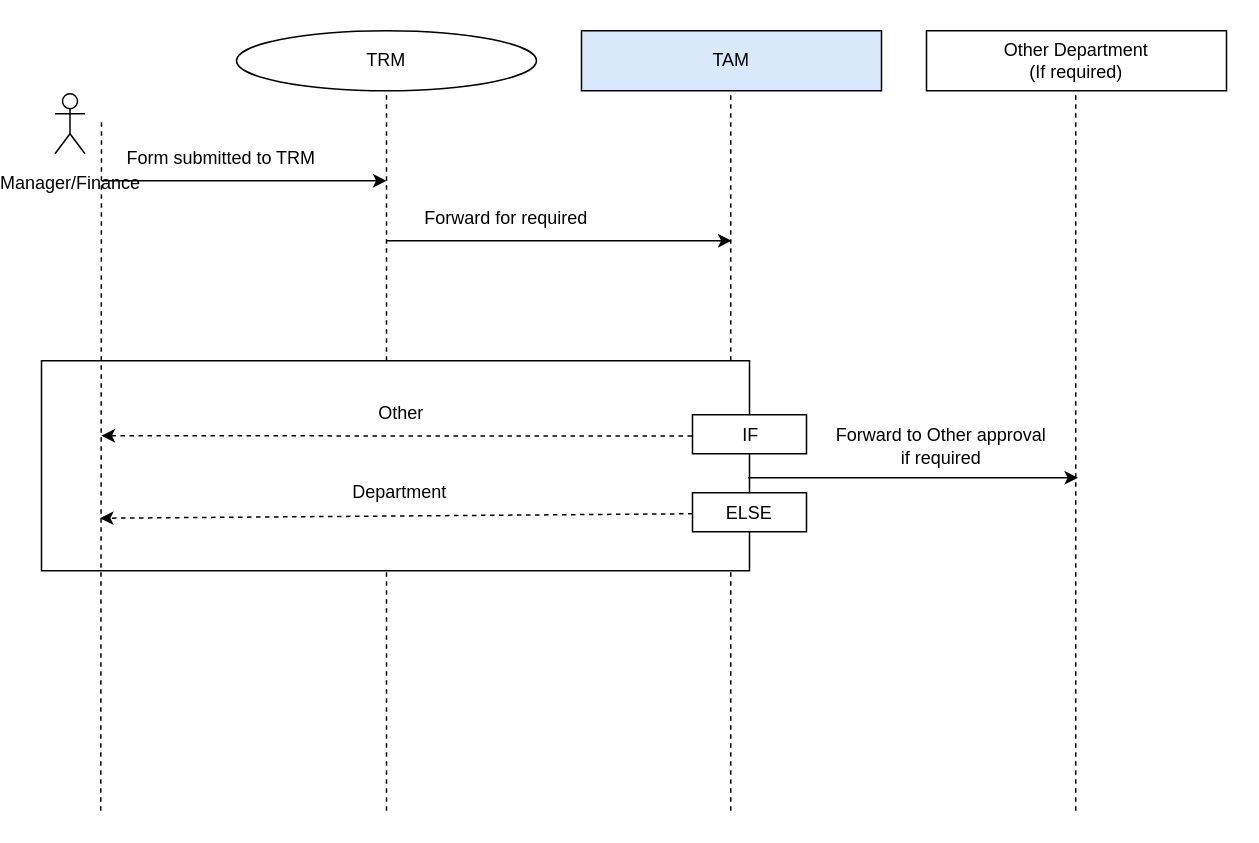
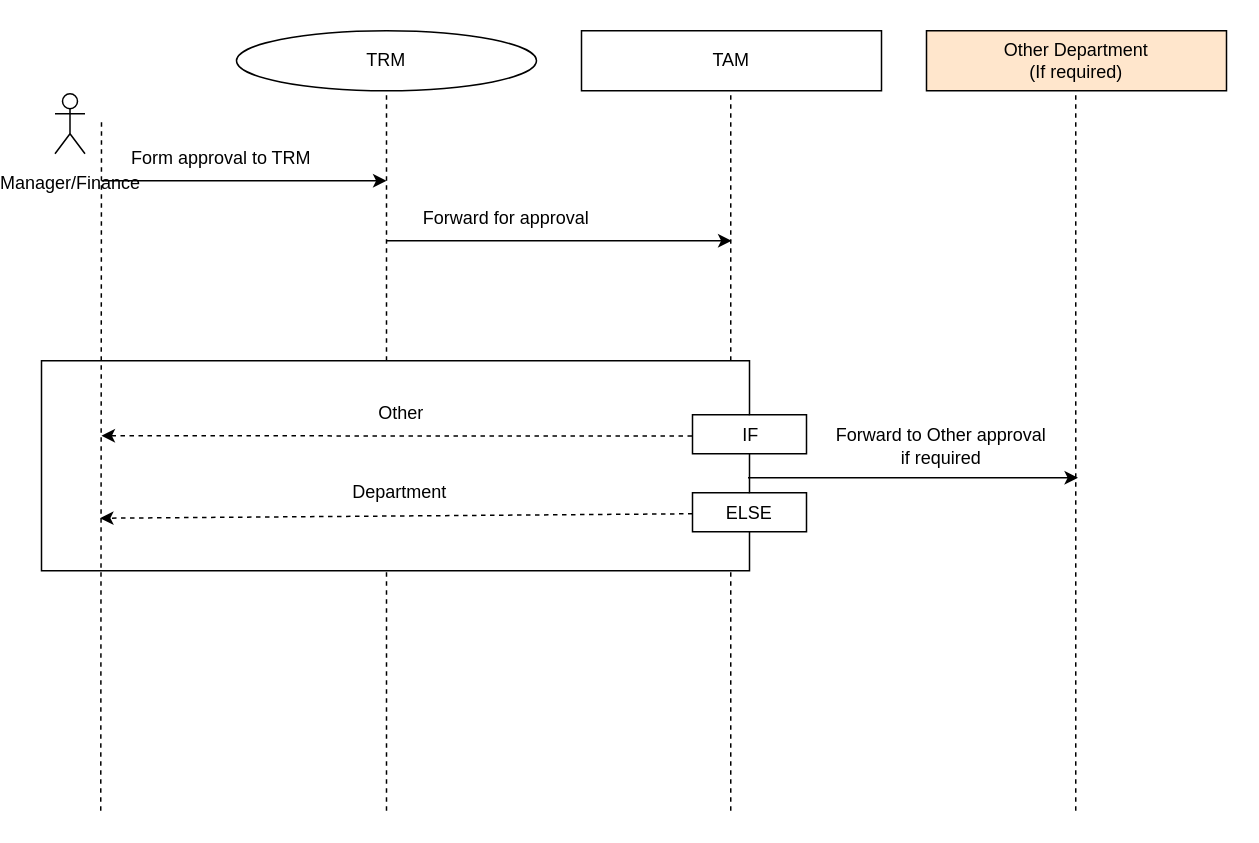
  <mxCell id="0" />
  <mxCell id="1" parent="0" />
  <mxCell id="2" value="TRM" style="ellipse;whiteSpace=wrap;html=1;" vertex="1" parent="1"><mxGeometry x="150" y="20" width="200" height="40" as="geometry" /></mxCell>
- <mxCell id="3" value="TAM" style="rounded=0;whiteSpace=wrap;html=1;fillColor=#dae8fc;" vertex="1" parent="1"><mxGeometry x="380" y="20" width="200" height="40" as="geometry" /></mxCell>
- <mxCell id="4" value="Other Department&lt;br&gt;(If required)" style="rounded=0;whiteSpace=wrap;html=1;" vertex="1" parent="1"><mxGeometry x="610" y="20" width="200" height="40" as="geometry" /></mxCell>
+ <mxCell id="3" value="TAM" style="rounded=0;whiteSpace=wrap;html=1;" vertex="1" parent="1"><mxGeometry x="380" y="20" width="200" height="40" as="geometry" /></mxCell>
+ <mxCell id="4" value="Other Department&lt;br&gt;(If required)" style="rounded=0;whiteSpace=wrap;html=1;fillColor=#ffe6cc;" vertex="1" parent="1"><mxGeometry x="610" y="20" width="200" height="40" as="geometry" /></mxCell>
  <mxCell id="5" value="Manager/Finance" style="shape=umlActor;verticalLabelPosition=bottom;verticalAlign=middle;html=1;outlineConnect=0;fontSize=12;" vertex="1" parent="1"><mxGeometry x="29" y="62" width="20" height="40" as="geometry" /></mxCell>
  <mxCell id="6" value="" style="endArrow=none;dashed=1;html=1;rounded=0;entryX=0.5;entryY=1;entryDx=0;entryDy=0;" edge="1" parent="1" target="2"><mxGeometry width="50" height="50" relative="1" as="geometry"><mxPoint x="250" y="540" as="sourcePoint" /><mxPoint x="450" y="240" as="targetPoint" /></mxGeometry></mxCell>
  <mxCell id="7" value="" style="endArrow=none;dashed=1;html=1;rounded=0;entryX=0.5;entryY=1;entryDx=0;entryDy=0;" edge="1" parent="1"><mxGeometry width="50" height="50" relative="1" as="geometry"><mxPoint x="479.5" y="540" as="sourcePoint" /><mxPoint x="479.5" y="60" as="targetPoint" /></mxGeometry></mxCell>
  <mxCell id="8" value="" style="endArrow=none;dashed=1;html=1;rounded=0;entryX=0.5;entryY=1;entryDx=0;entryDy=0;" edge="1" parent="1"><mxGeometry width="50" height="50" relative="1" as="geometry"><mxPoint x="709.5" y="540" as="sourcePoint" /><mxPoint x="709.5" y="60" as="targetPoint" /></mxGeometry></mxCell>
  <mxCell id="9" value="" style="endArrow=classic;html=1;rounded=0;" edge="1" parent="1"><mxGeometry width="50" height="50" relative="1" as="geometry"><mxPoint x="60" y="120" as="sourcePoint" /><mxPoint x="250" y="120" as="targetPoint" /></mxGeometry></mxCell>
- <mxCell id="10" value="Form submitted to TRM" style="text;html=1;strokeColor=none;fillColor=none;align=center;verticalAlign=middle;whiteSpace=wrap;rounded=0;" vertex="1" parent="1"><mxGeometry x="60" y="90" width="160" height="30" as="geometry" /></mxCell>
+ <mxCell id="10" value="Form approval to TRM" style="text;html=1;strokeColor=none;fillColor=none;align=center;verticalAlign=middle;whiteSpace=wrap;rounded=0;" vertex="1" parent="1"><mxGeometry x="60" y="90" width="160" height="30" as="geometry" /></mxCell>
  <mxCell id="11" value="" style="endArrow=classic;html=1;rounded=0;" edge="1" parent="1"><mxGeometry width="50" height="50" relative="1" as="geometry"><mxPoint x="250" y="160" as="sourcePoint" /><mxPoint x="480" y="160" as="targetPoint" /></mxGeometry></mxCell>
- <mxCell id="12" value="Forward for required" style="text;html=1;strokeColor=none;fillColor=none;align=center;verticalAlign=middle;whiteSpace=wrap;rounded=0;" vertex="1" parent="1"><mxGeometry x="250" y="130" width="160" height="30" as="geometry" /></mxCell>
+ <mxCell id="12" value="Forward for approval" style="text;html=1;strokeColor=none;fillColor=none;align=center;verticalAlign=middle;whiteSpace=wrap;rounded=0;" vertex="1" parent="1"><mxGeometry x="250" y="130" width="160" height="30" as="geometry" /></mxCell>
  <mxCell id="13" value="" style="shape=module;align=center;spacingLeft=20;align=center;verticalAlign=middle;whiteSpace=wrap;html=1;strokeWidth=1;jettyWidth=76;jettyHeight=26;flipV=1;flipH=1;" vertex="1" parent="1"><mxGeometry x="20" y="240" width="510" height="140" as="geometry" /></mxCell>
  <mxCell id="14" value="IF" style="text;html=1;strokeColor=none;fillColor=none;align=center;verticalAlign=middle;whiteSpace=wrap;rounded=0;" vertex="1" parent="1"><mxGeometry x="433" y="275" width="120" height="30" as="geometry" /></mxCell>
  <mxCell id="15" value="ELSE" style="text;html=1;strokeColor=none;fillColor=none;align=center;verticalAlign=middle;whiteSpace=wrap;rounded=0;" vertex="1" parent="1"><mxGeometry x="432" y="327" width="120" height="30" as="geometry" /></mxCell>
  <mxCell id="16" value="" style="endArrow=none;dashed=1;html=1;rounded=0;" edge="1" parent="1"><mxGeometry width="50" height="50" relative="1" as="geometry"><mxPoint x="59.5" y="540" as="sourcePoint" /><mxPoint x="60" y="80" as="targetPoint" /></mxGeometry></mxCell>
  <mxCell id="17" value="" style="endArrow=classic;html=1;rounded=0;exitX=0.234;exitY=0.627;exitDx=0;exitDy=0;exitPerimeter=0;dashed=1;" edge="1" parent="1"><mxGeometry width="50" height="50" relative="1" as="geometry"><mxPoint x="453.66" y="290.22" as="sourcePoint" /><mxPoint x="60" y="290" as="targetPoint" /></mxGeometry></mxCell>
  <mxCell id="18" value="" style="endArrow=classic;html=1;rounded=0;dashed=1;" edge="1" parent="1"><mxGeometry width="50" height="50" relative="1" as="geometry"><mxPoint x="454" y="342" as="sourcePoint" /><mxPoint x="59" y="345" as="targetPoint" /></mxGeometry></mxCell>
  <mxCell id="19" value="" style="endArrow=classic;html=1;rounded=0;" edge="1" parent="1"><mxGeometry width="50" height="50" relative="1" as="geometry"><mxPoint x="491" y="318" as="sourcePoint" /><mxPoint x="711" y="318" as="targetPoint" /></mxGeometry></mxCell>
  <mxCell id="20" value="Other" style="text;html=1;strokeColor=none;fillColor=none;align=center;verticalAlign=middle;whiteSpace=wrap;rounded=0;" vertex="1" parent="1"><mxGeometry x="120" y="260" width="280" height="30" as="geometry" /></mxCell>
  <mxCell id="21" value="Department" style="text;html=1;strokeColor=none;fillColor=none;align=center;verticalAlign=middle;whiteSpace=wrap;rounded=0;" vertex="1" parent="1"><mxGeometry x="119" y="313" width="280" height="30" as="geometry" /></mxCell>
  <mxCell id="22" value="Forward to Other approval if required" style="text;html=1;strokeColor=none;fillColor=none;align=center;verticalAlign=middle;whiteSpace=wrap;rounded=0;" vertex="1" parent="1"><mxGeometry x="545" y="282" width="150" height="30" as="geometry" /></mxCell>
